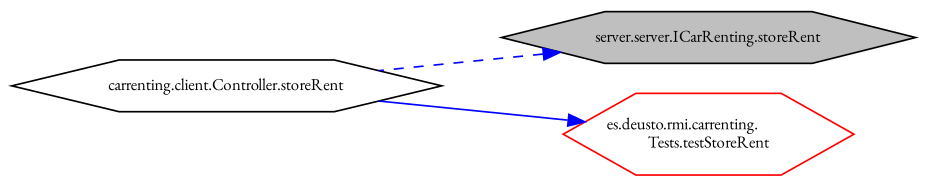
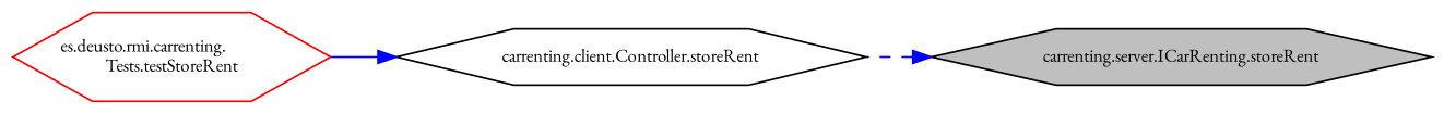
  digraph {
    fontname="EB Garamond"
    rankdir=RL
    node [color=black fillcolor=white fontname="EB Garamond" fontsize=10 shape=hexagon style=filled]
    edge [color=blue dir=back fontname="EB Garamond" fontsize=10 labelfontname=Helvetica labelfontsize=10]
-   n1 [fillcolor=grey75 fontcolor=black height=0.2 label="server.server.ICarRenting.storeRent" width=0.4]
+   n1 [fillcolor=grey75 fontcolor=black height=0.2 label="carrenting.server.ICarRenting.storeRent" width=0.4]
    n2 [height=0.2 label="carrenting.client.Controller.storeRent" width=0.4]
    n3 [color=red height=0.2 label="es.deusto.rmi.carrenting.\lTests.testStoreRent" width=0.4]
    n1 -> n2 [style=dashed]
-   n3 -> n2 [style=solid]
+   n2 -> n3 [style=solid]
  }
